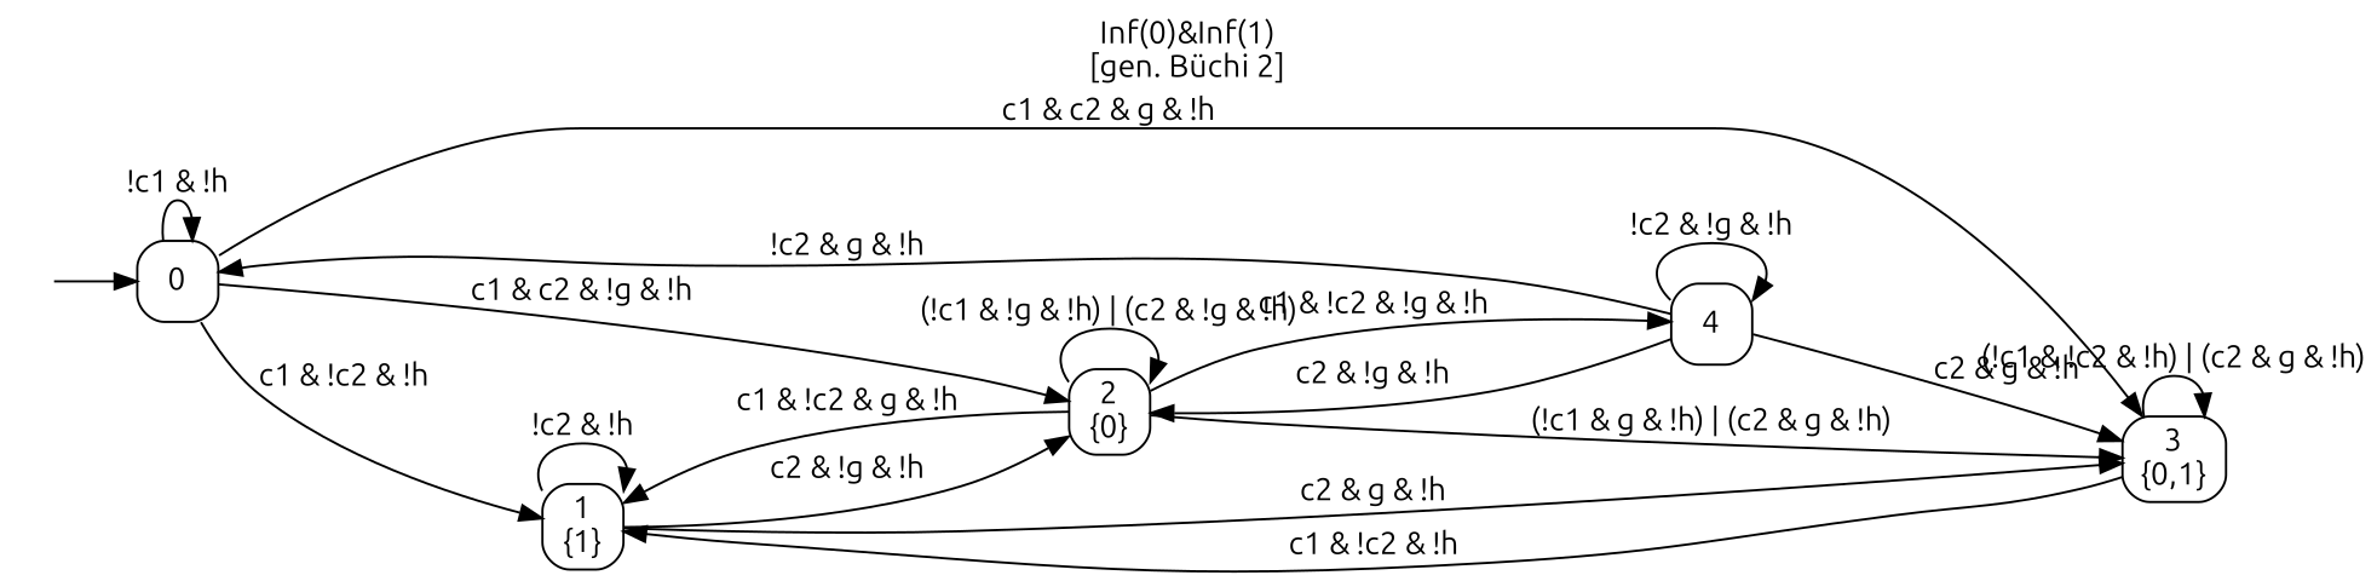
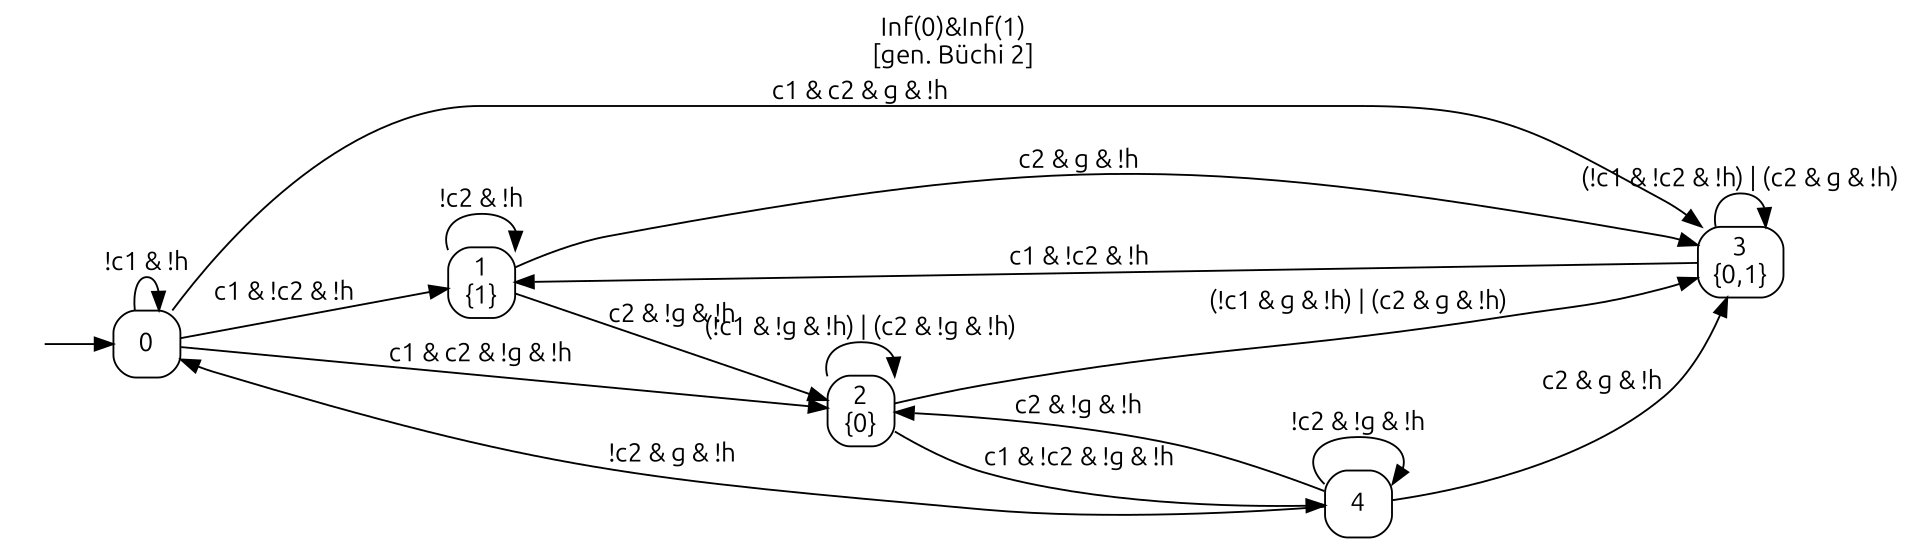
  digraph {
    fontname=Ubuntu
    label="Inf(0)&Inf(1)\n[gen. Büchi 2]"
    labelloc=t
    rankdir=LR
    node [fontname=Ubuntu shape=box style=rounded]
    edge [fontname=Ubuntu]
    I [style=invis width=0]
    n2 [label=0 width=0.5]
    n3 [label="1\n{1}" width=0.5]
    n4 [label="2\n{0}" width=0.5]
    n5 [label="3\n{0,1}" width=0.5]
    n6 [label=4 width=0.5]
    I -> n2
    n2 -> n2 [label="!c1 & !h"]
    n2 -> n3 [label="c1 & !c2 & !h"]
    n2 -> n4 [label="c1 & c2 & !g & !h"]
    n2 -> n5 [label="c1 & c2 & g & !h"]
    n3 -> n3 [label="!c2 & !h"]
    n3 -> n4 [label="c2 & !g & !h"]
    n3 -> n5 [label="c2 & g & !h"]
-   n4 -> n3 [label="c1 & !c2 & g & !h"]
    n4 -> n4 [label="(!c1 & !g & !h) | (c2 & !g & !h)"]
    n4 -> n5 [label="(!c1 & g & !h) | (c2 & g & !h)"]
    n4 -> n6 [label="c1 & !c2 & !g & !h"]
    n5 -> n3 [label="c1 & !c2 & !h"]
    n5 -> n5 [label="(!c1 & !c2 & !h) | (c2 & g & !h)"]
    n6 -> n2 [label="!c2 & g & !h"]
    n6 -> n4 [label="c2 & !g & !h"]
    n6 -> n5 [label="c2 & g & !h"]
    n6 -> n6 [label="!c2 & !g & !h"]
  }
